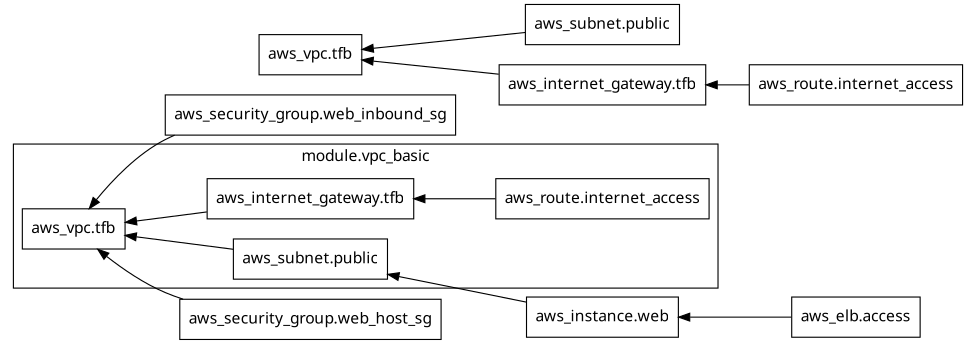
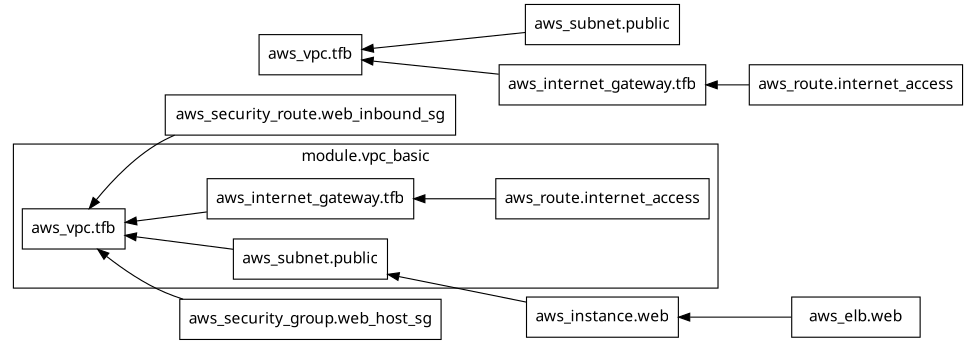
  digraph {
    rankdir=RL
    node [fontname="sans-serif" shape=rect]
    n1 [label="aws_internet_gateway.tfb"]
    n2 [label="aws_route.internet_access"]
    n3 [label="aws_subnet.public"]
    n4 [label="aws_vpc.tfb"]
-   n5 [label="aws_elb.access"]
+   n5 [label="aws_elb.web"]
    n6 [label="aws_instance.web"]
-   n7 [label="aws_security_group.web_inbound_sg"]
+   n7 [label="aws_security_route.web_inbound_sg"]
    n8 [label="aws_internet_gateway.tfb"]
    n9 [label="aws_vpc.tfb"]
    n10 [label="aws_route.internet_access"]
    n11 [label="aws_security_group.web_host_sg"]
    n12 [label="aws_subnet.public"]
    subgraph cluster_1 {
      fontname="sans-serif"
      label="module.vpc_basic"
      n1
      n2
      n3
      n4
    }
    n1 -> n4
    n2 -> n1
    n3 -> n4
    n5 -> n6
    n6 -> n3
    n7 -> n4
    n8 -> n9
    n10 -> n8
    n11 -> n4
    n12 -> n9
  }
